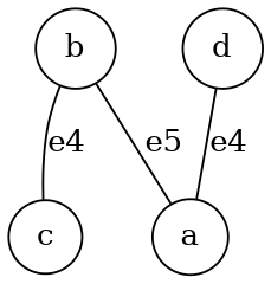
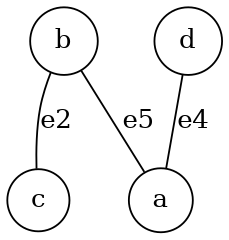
  graph {
    node [shape=circle]
    a [width=0.15]
    b [width=0.15]
    c [width=0.15]
    d [width=0.15]
    b -- a [label=e5]
-   b -- c [label=e4]
+   b -- c [label=e2]
    d -- a [label=e4]
  }
